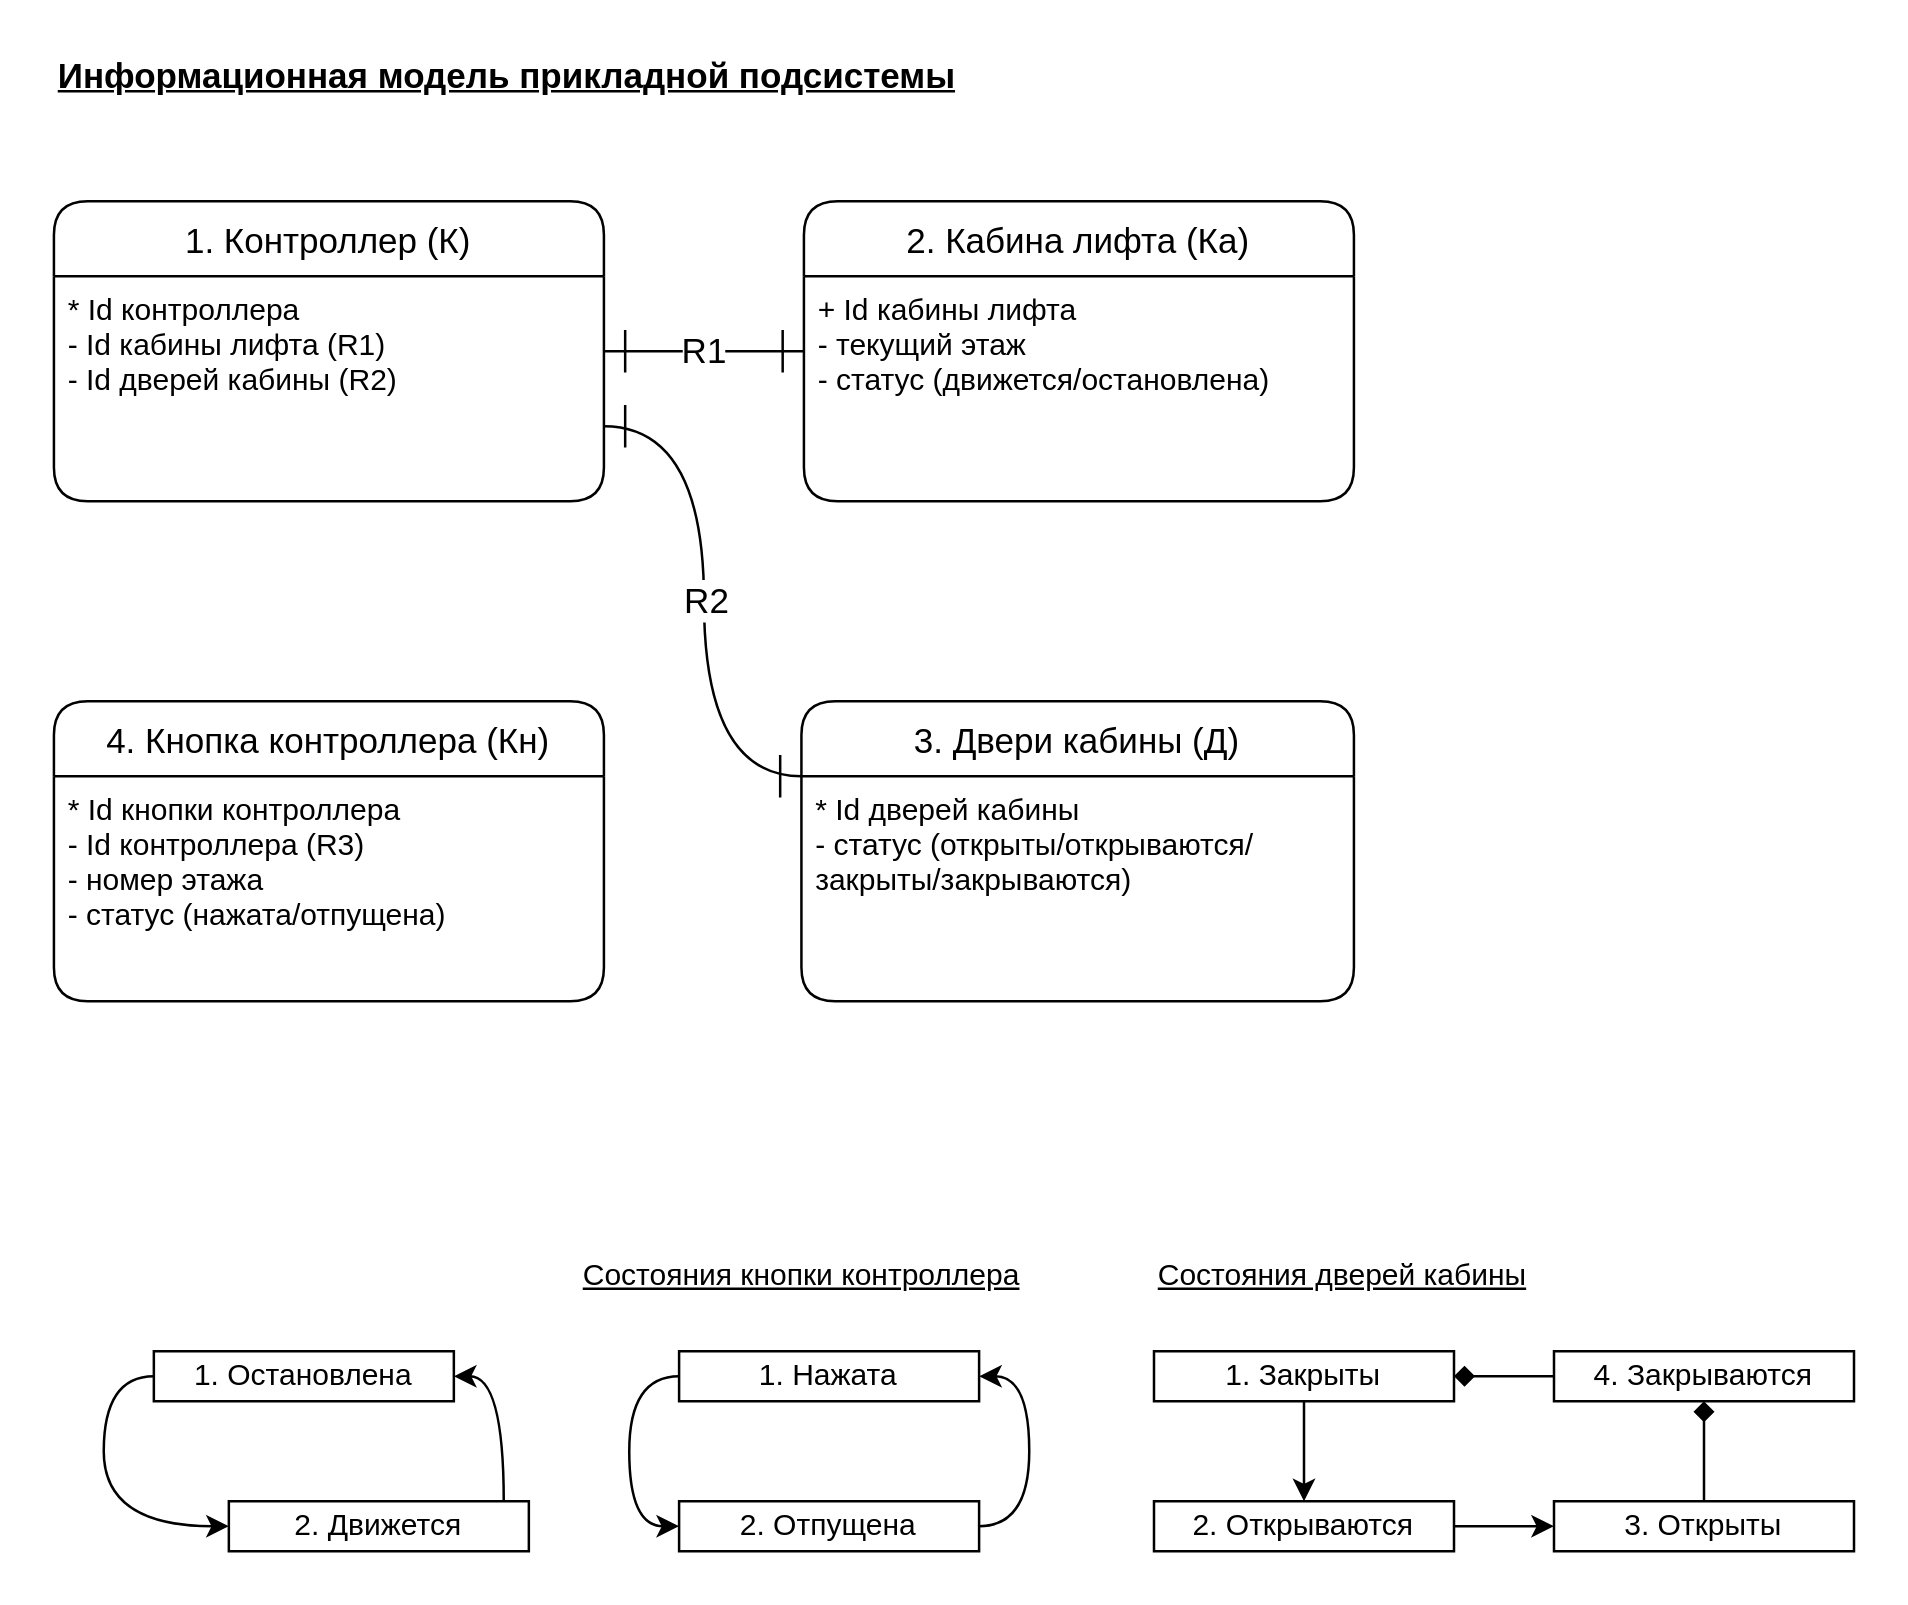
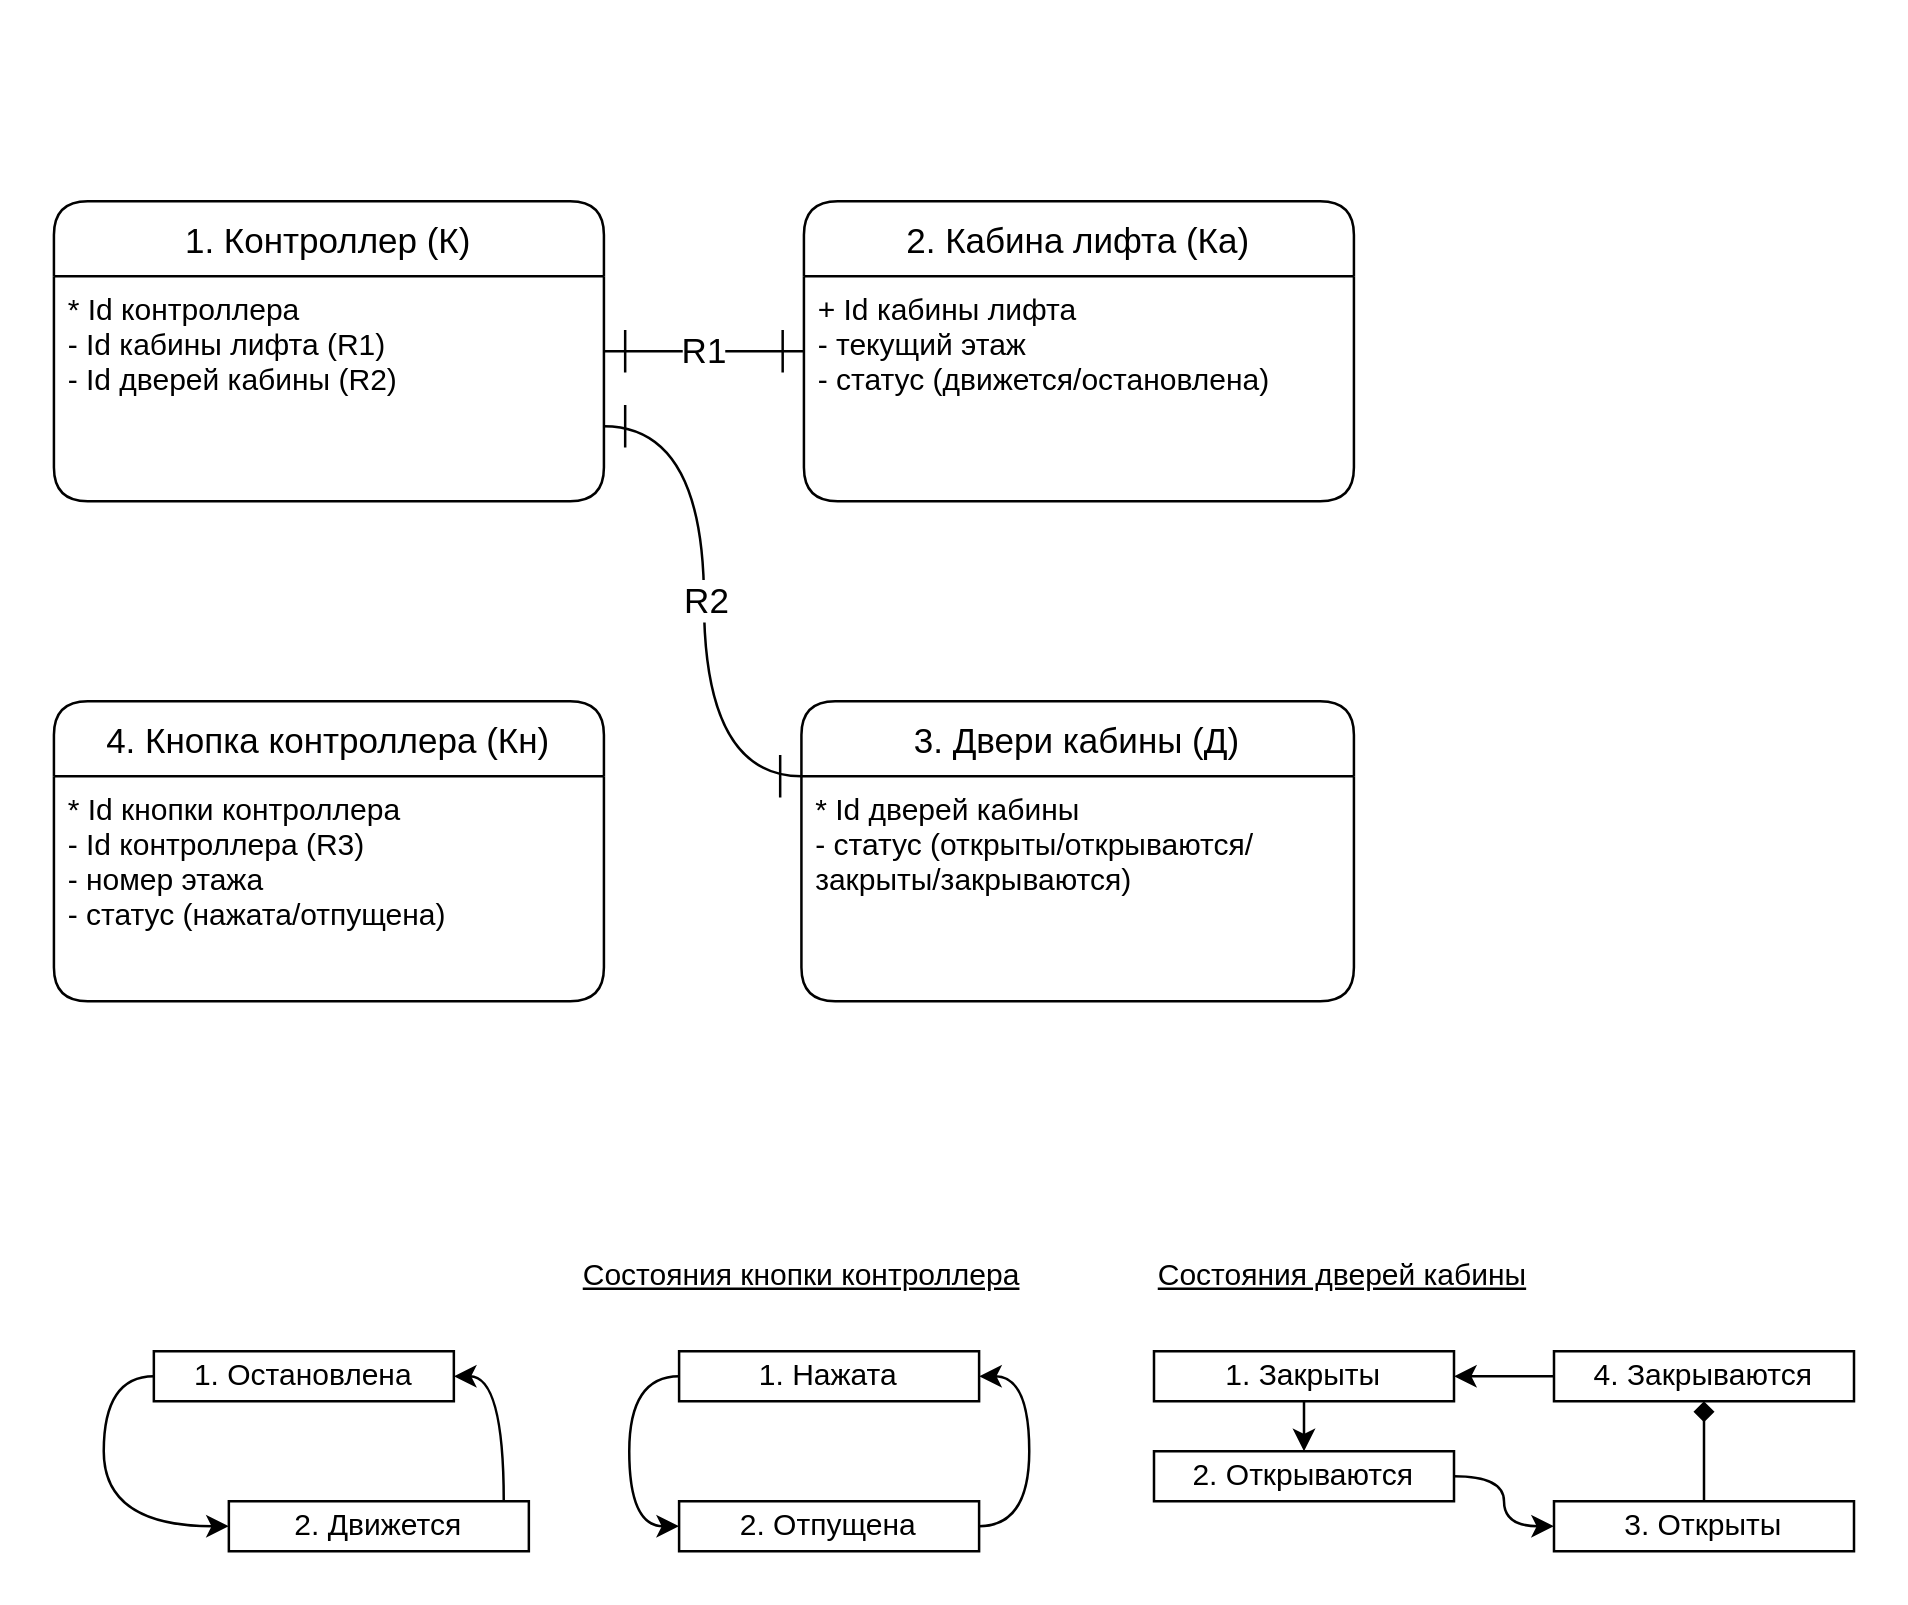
  <mxCell id="0" />
  <mxCell id="1" parent="0" />
  <mxCell id="2" value="Состояния дверей кабины" style="text;html=1;strokeColor=none;fillColor=none;align=left;verticalAlign=middle;whiteSpace=wrap;rounded=0;fontStyle=4" parent="1" vertex="1"><mxGeometry x="461" y="500" width="200.03" height="20" as="geometry" /></mxCell>
  <mxCell id="3" value="Состояния кнопки контроллера" style="text;html=1;strokeColor=none;fillColor=none;align=left;verticalAlign=middle;whiteSpace=wrap;rounded=0;fontStyle=4" parent="1" vertex="1"><mxGeometry x="231" y="500" width="200.03" height="20" as="geometry" /></mxCell>
  <mxCell id="4" style="edgeStyle=orthogonalEdgeStyle;curved=1;orthogonalLoop=1;jettySize=auto;html=1;" parent="1" source="5" target="7" edge="1"><mxGeometry relative="1" as="geometry"><Array as="points"><mxPoint x="40.94" y="550" /><mxPoint x="40.94" y="610" /></Array></mxGeometry></mxCell>
  <mxCell id="5" value="1. Остановлена" style="rounded=0;whiteSpace=wrap;html=1;" parent="1" vertex="1"><mxGeometry x="60.94" y="540" width="120" height="20" as="geometry" /></mxCell>
  <mxCell id="6" style="edgeStyle=orthogonalEdgeStyle;orthogonalLoop=1;jettySize=auto;html=1;curved=1;" parent="1" source="7" target="5" edge="1"><mxGeometry relative="1" as="geometry"><Array as="points"><mxPoint x="200.94" y="610" /><mxPoint x="200.94" y="550" /></Array></mxGeometry></mxCell>
  <mxCell id="7" value="2. Движется" style="rounded=0;whiteSpace=wrap;html=1;" parent="1" vertex="1"><mxGeometry x="90.94" y="600" width="120" height="20" as="geometry" /></mxCell>
- <mxCell id="8" value="Информационная модель прикладной подсистемы" style="text;html=1;strokeColor=none;fillColor=none;align=left;verticalAlign=middle;whiteSpace=wrap;rounded=0;fontStyle=5;fontSize=14;" parent="1" vertex="1"><mxGeometry x="20.97" y="20" width="400.03" height="20" as="geometry" /></mxCell>
  <mxCell id="9" value="2. Кабина лифта (Ка)" style="swimlane;childLayout=stackLayout;horizontal=1;startSize=30;horizontalStack=0;rounded=1;fontSize=14;fontStyle=0;strokeWidth=1;resizeParent=0;resizeLast=1;shadow=0;dashed=0;align=center;" parent="1" vertex="1"><mxGeometry x="320.97" y="80" width="220" height="120" as="geometry" /></mxCell>
  <mxCell id="10" value="+ Id кабины лифта&#10;- текущий этаж&#10;- статус (движется/остановлена)" style="align=left;strokeColor=none;fillColor=none;spacingLeft=4;fontSize=12;verticalAlign=top;resizable=0;rotatable=0;part=1;" parent="9" vertex="1"><mxGeometry y="30" width="220" height="90" as="geometry" /></mxCell>
  <mxCell id="11" value="R1" style="edgeStyle=orthogonalEdgeStyle;curved=1;orthogonalLoop=1;jettySize=auto;html=1;fontSize=14;endArrow=ERone;endFill=0;endSize=15;startArrow=ERone;startFill=0;startSize=15;" parent="1" source="14" target="9" edge="1"><mxGeometry relative="1" as="geometry"><mxPoint as="offset" /></mxGeometry></mxCell>
  <mxCell id="12" style="edgeStyle=orthogonalEdgeStyle;curved=1;orthogonalLoop=1;jettySize=auto;html=1;fontSize=14;startArrow=ERone;startFill=0;endArrow=ERone;endFill=0;startSize=15;endSize=15;" parent="1" source="14" target="16" edge="1"><mxGeometry relative="1" as="geometry"><Array as="points"><mxPoint x="280.97" y="170" /><mxPoint x="280.97" y="310" /></Array></mxGeometry></mxCell>
  <mxCell id="13" value="R2" style="edgeLabel;html=1;align=center;verticalAlign=middle;resizable=0;points=[];fontSize=14;" parent="12" vertex="1" connectable="0"><mxGeometry x="0.197" y="-1" relative="1" as="geometry"><mxPoint x="1" y="-21" as="offset" /></mxGeometry></mxCell>
  <mxCell id="14" value="1. Контроллер (К)" style="swimlane;childLayout=stackLayout;horizontal=1;startSize=30;horizontalStack=0;rounded=1;fontSize=14;fontStyle=0;strokeWidth=1;resizeParent=0;resizeLast=1;shadow=0;dashed=0;align=center;" parent="1" vertex="1"><mxGeometry x="20.97" y="80" width="220" height="120" as="geometry" /></mxCell>
  <mxCell id="15" value="* Id контроллера&#10;- Id кабины лифта (R1)&#10;- Id дверей кабины (R2)" style="align=left;strokeColor=none;fillColor=none;spacingLeft=4;fontSize=12;verticalAlign=top;resizable=0;rotatable=0;part=1;" parent="14" vertex="1"><mxGeometry y="30" width="220" height="90" as="geometry" /></mxCell>
  <mxCell id="16" value="3. Двери кабины (Д)" style="swimlane;childLayout=stackLayout;horizontal=1;startSize=30;horizontalStack=0;rounded=1;fontSize=14;fontStyle=0;strokeWidth=1;resizeParent=0;resizeLast=1;shadow=0;dashed=0;align=center;" parent="1" vertex="1"><mxGeometry x="319.97" y="280" width="221" height="120" as="geometry" /></mxCell>
  <mxCell id="17" value="* Id дверей кабины&#10;- статус (открыты/открываются/&#10;закрыты/закрываются)" style="align=left;strokeColor=none;fillColor=none;spacingLeft=4;fontSize=12;verticalAlign=top;resizable=0;rotatable=0;part=1;" parent="16" vertex="1"><mxGeometry y="30" width="221" height="90" as="geometry" /></mxCell>
  <mxCell id="18" value="4. Кнопка контроллера (Кн)" style="swimlane;childLayout=stackLayout;horizontal=1;startSize=30;horizontalStack=0;rounded=1;fontSize=14;fontStyle=0;strokeWidth=1;resizeParent=0;resizeLast=1;shadow=0;dashed=0;align=center;" parent="1" vertex="1"><mxGeometry x="20.97" y="280" width="220" height="120" as="geometry" /></mxCell>
  <mxCell id="19" value="* Id кнопки контроллера&#10;- Id контроллера (R3)&#10;- номер этажа&#10;- статус (нажата/отпущена)" style="align=left;strokeColor=none;fillColor=none;spacingLeft=4;fontSize=12;verticalAlign=top;resizable=0;rotatable=0;part=1;" parent="18" vertex="1"><mxGeometry y="30" width="220" height="90" as="geometry" /></mxCell>
  <mxCell id="20" style="edgeStyle=orthogonalEdgeStyle;curved=1;orthogonalLoop=1;jettySize=auto;html=1;" edge="1" parent="1" source="21" target="23"><mxGeometry relative="1" as="geometry"><Array as="points"><mxPoint x="251.06" y="550" /><mxPoint x="251.06" y="610" /></Array></mxGeometry></mxCell>
  <mxCell id="21" value="1. Нажата" style="rounded=0;whiteSpace=wrap;html=1;" vertex="1" parent="1"><mxGeometry x="271.04" y="540" width="120" height="20" as="geometry" /></mxCell>
  <mxCell id="22" style="edgeStyle=orthogonalEdgeStyle;orthogonalLoop=1;jettySize=auto;html=1;curved=1;" edge="1" parent="1" source="23" target="21"><mxGeometry relative="1" as="geometry"><Array as="points"><mxPoint x="411.06" y="610" /><mxPoint x="411.06" y="550" /></Array></mxGeometry></mxCell>
  <mxCell id="23" value="2. Отпущена" style="rounded=0;whiteSpace=wrap;html=1;" vertex="1" parent="1"><mxGeometry x="271.04" y="600" width="120" height="20" as="geometry" /></mxCell>
  <mxCell id="24" style="edgeStyle=orthogonalEdgeStyle;curved=1;orthogonalLoop=1;jettySize=auto;html=1;entryX=0.5;entryY=0;entryDx=0;entryDy=0;" edge="1" parent="1" source="25" target="27"><mxGeometry relative="1" as="geometry" /></mxCell>
  <mxCell id="25" value="1. Закрыты" style="rounded=0;whiteSpace=wrap;html=1;" vertex="1" parent="1"><mxGeometry x="461" y="540" width="120" height="20" as="geometry" /></mxCell>
  <mxCell id="26" style="edgeStyle=orthogonalEdgeStyle;curved=1;orthogonalLoop=1;jettySize=auto;html=1;" edge="1" parent="1" source="27" target="31"><mxGeometry relative="1" as="geometry" /></mxCell>
- <mxCell id="27" value="2. Открываются" style="rounded=0;whiteSpace=wrap;html=1;" vertex="1" parent="1"><mxGeometry x="461" y="600" width="120" height="20" as="geometry" /></mxCell>
- <mxCell id="28" style="edgeStyle=orthogonalEdgeStyle;curved=1;orthogonalLoop=1;jettySize=auto;html=1;endArrow=diamond;" edge="1" parent="1" source="29" target="25"><mxGeometry relative="1" as="geometry" /></mxCell>
+ <mxCell id="27" value="2. Открываются" style="rounded=0;whiteSpace=wrap;html=1;" vertex="1" parent="1"><mxGeometry x="461" y="580" width="120" height="20" as="geometry" /></mxCell>
+ <mxCell id="28" style="edgeStyle=orthogonalEdgeStyle;curved=1;orthogonalLoop=1;jettySize=auto;html=1;" edge="1" parent="1" source="29" target="25"><mxGeometry relative="1" as="geometry" /></mxCell>
  <mxCell id="29" value="4. Закрываются" style="rounded=0;whiteSpace=wrap;html=1;" vertex="1" parent="1"><mxGeometry x="621" y="540" width="120" height="20" as="geometry" /></mxCell>
  <mxCell id="30" style="edgeStyle=orthogonalEdgeStyle;curved=1;orthogonalLoop=1;jettySize=auto;html=1;endArrow=diamond;" edge="1" parent="1" source="31" target="29"><mxGeometry relative="1" as="geometry" /></mxCell>
  <mxCell id="31" value="3. Открыты" style="rounded=0;whiteSpace=wrap;html=1;" vertex="1" parent="1"><mxGeometry x="621" y="600" width="120" height="20" as="geometry" /></mxCell>
